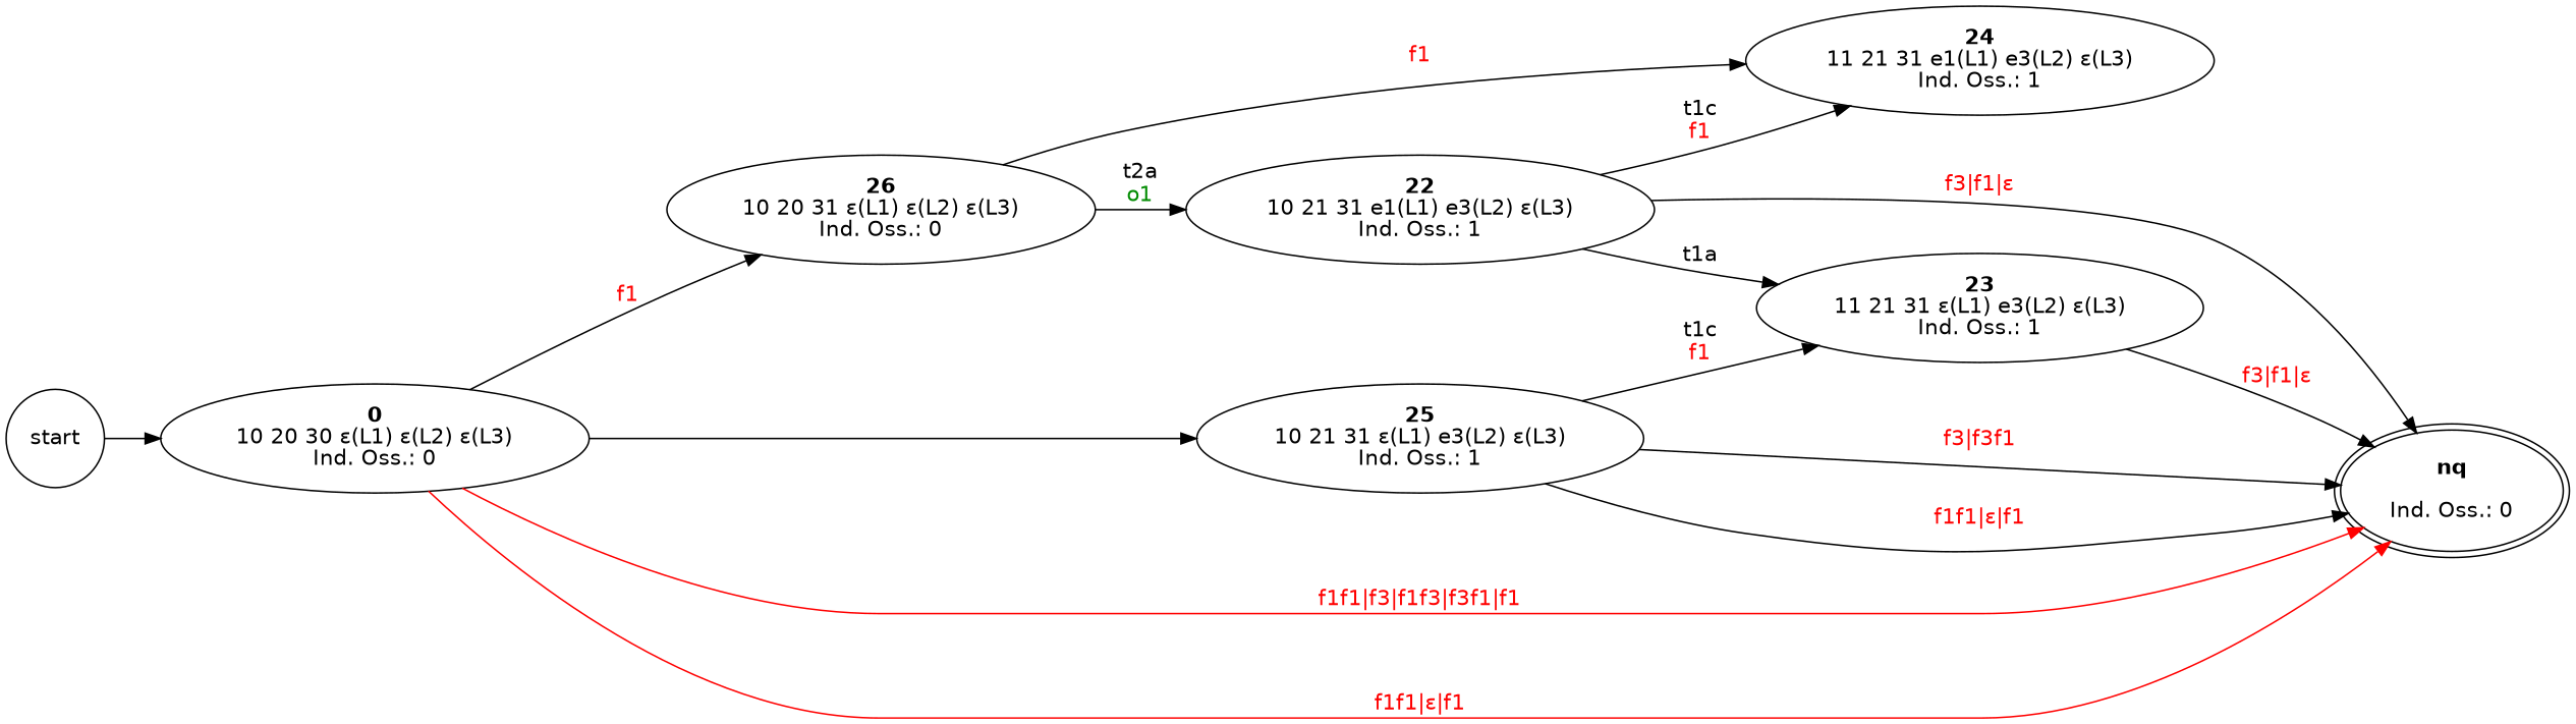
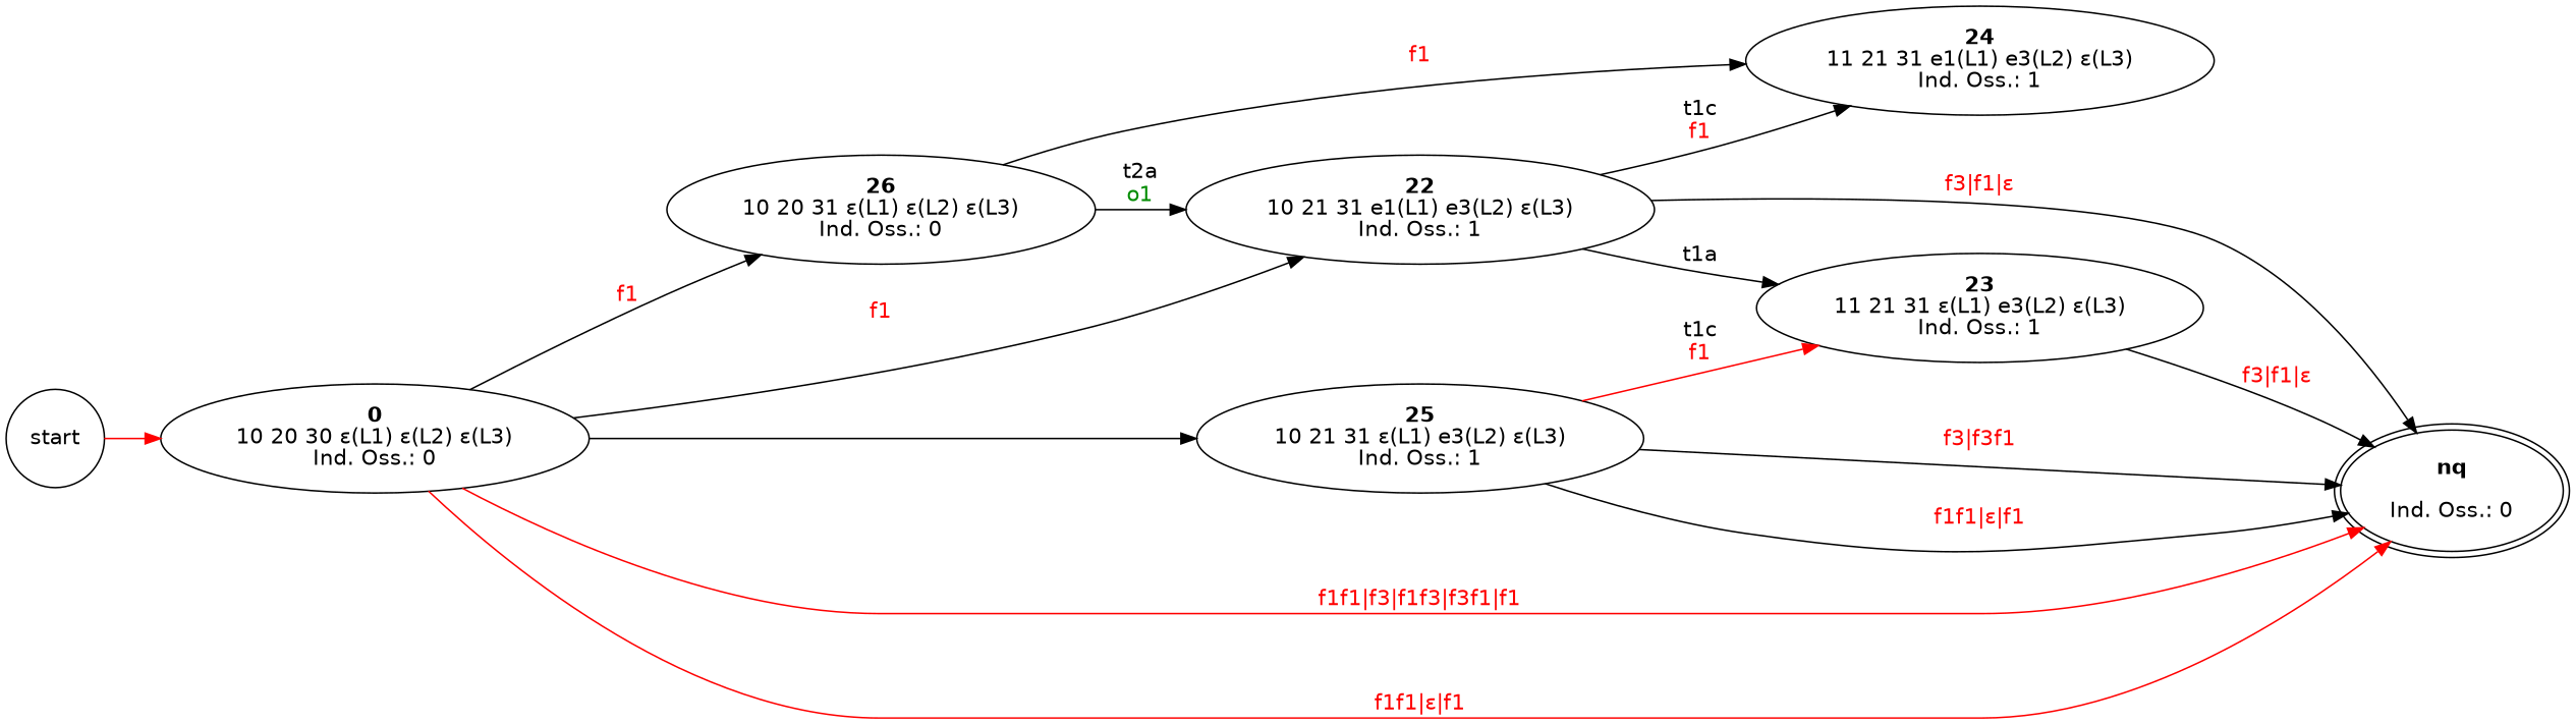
  digraph {
    fontname="DejaVu Sans"
    rankdir=LR
    node [fontname="DejaVu Sans"]
    edge [fontname="DejaVu Sans"]
    start [shape=circle]
    n2 [label=<<b>0</b><br/>10 20 30 ε(L1) ε(L2) ε(L3)<br/>Ind. Oss.: 0>]
    n3 [label=<<b>26</b><br/>10 20 31 ε(L1) ε(L2) ε(L3)<br/>Ind. Oss.: 0>]
    n4 [label=<<b>25</b><br/>10 21 31 ε(L1) e3(L2) ε(L3)<br/>Ind. Oss.: 1>]
    n5 [label=<<b>22</b><br/>10 21 31 e1(L1) e3(L2) ε(L3)<br/>Ind. Oss.: 1>]
    n6 [label=<<b>nq</b><br/> <br/>Ind. Oss.: 0> peripheries=2]
    n7 [label=<<b>24</b><br/>11 21 31 e1(L1) e3(L2) ε(L3)<br/>Ind. Oss.: 1>]
    n8 [label=<<b>23</b><br/>11 21 31 ε(L1) e3(L2) ε(L3)<br/>Ind. Oss.: 1>]
-   start -> n2
+   start -> n2 [color=red]
    n2 -> n3 [label=<<br/><font color="red">f1</font>>]
    n2 -> n4
+   n2 -> n5 [label=<<br/><font color="red">f1</font>>]
    n2 -> n6 [color=red label=<<br/><font color="red">f1f1|f3|f1f3|f3f1|f1</font>>]
    n2 -> n6 [color=red label=<<br/><font color="red">f1f1|ε|f1</font>>]
    n3 -> n5 [label=<<br/>t2a<br/><font color="green4">o1</font>>]
    n3 -> n7 [label=<<br/><font color="red">f1</font>>]
    n4 -> n6 [label=<<br/><font color="red">f3|f3f1</font>>]
    n4 -> n6 [label=<<br/><font color="red">f1f1|ε|f1</font>>]
-   n4 -> n8 [label=<<br/>t1c<br/><font color="red">f1</font>>]
+   n4 -> n8 [label=<<br/>t1c<br/><font color="red">f1</font>> color=red]
    n5 -> n6 [label=<<br/><font color="red">f3|f1|ε</font>>]
    n5 -> n7 [label=<<br/>t1c<br/><font color="red">f1</font>>]
    n5 -> n8 [label=<<br/>t1a>]
    n8 -> n6 [label=<<br/><font color="red">f3|f1|ε</font>>]
  }
